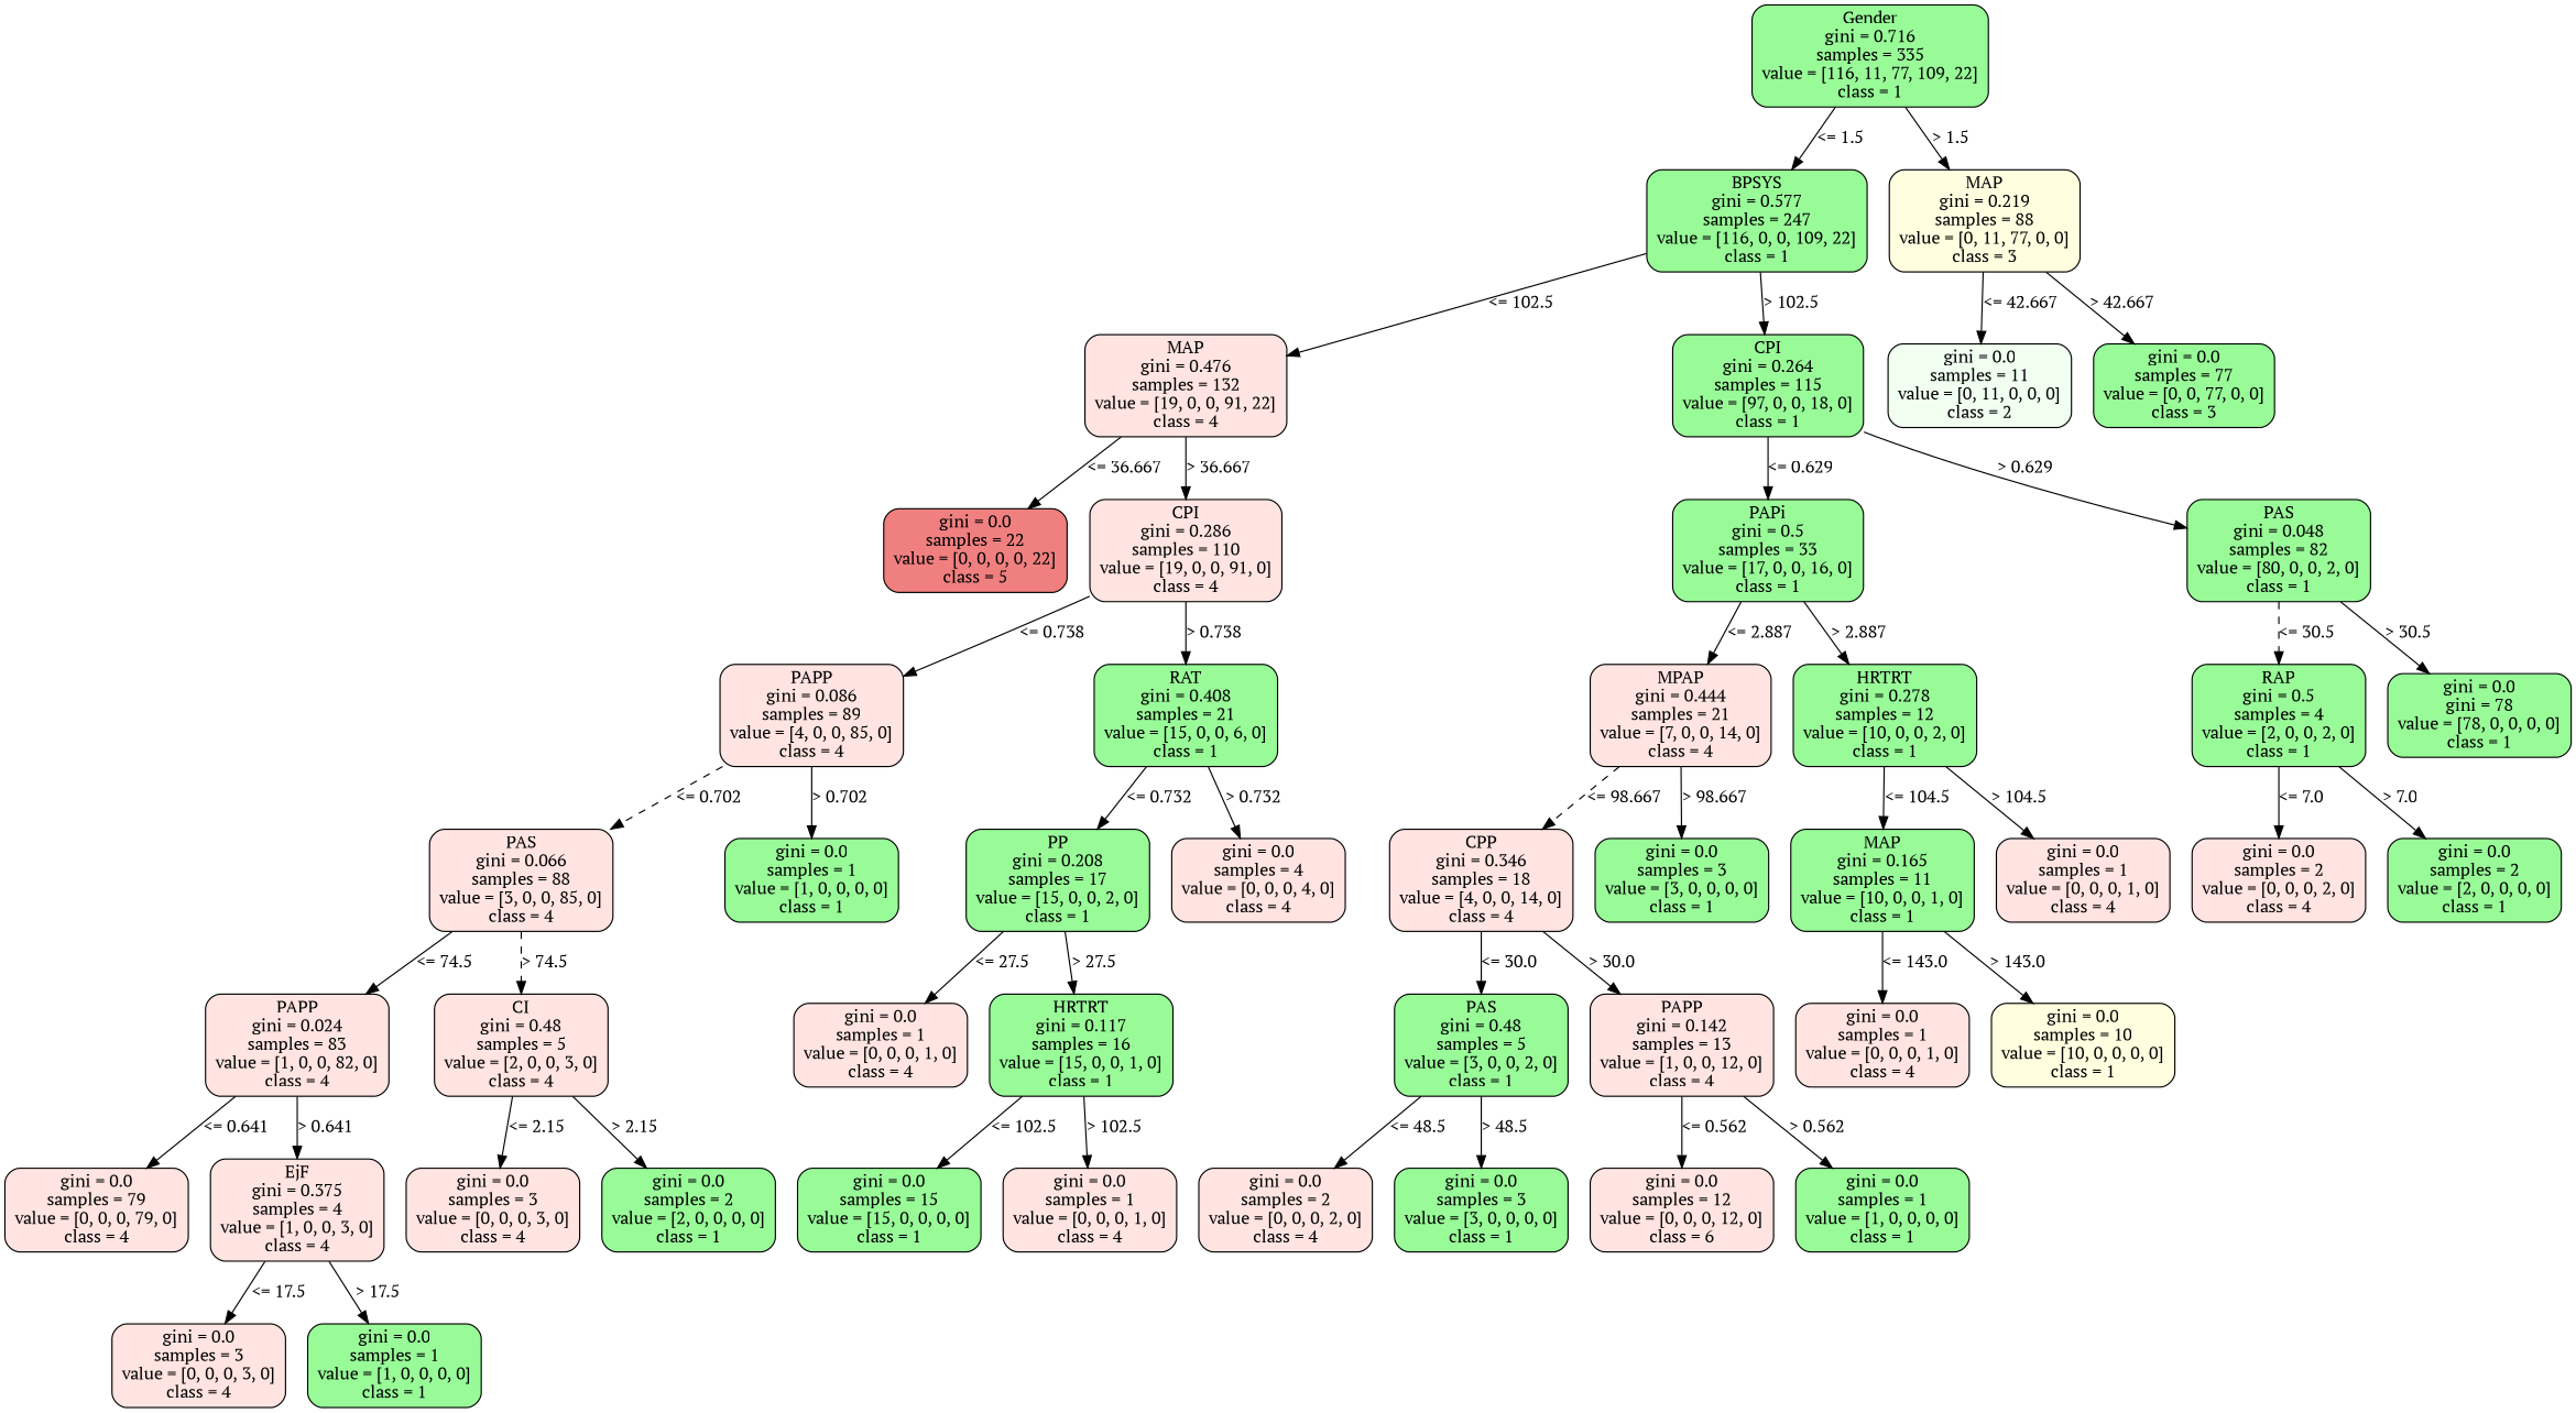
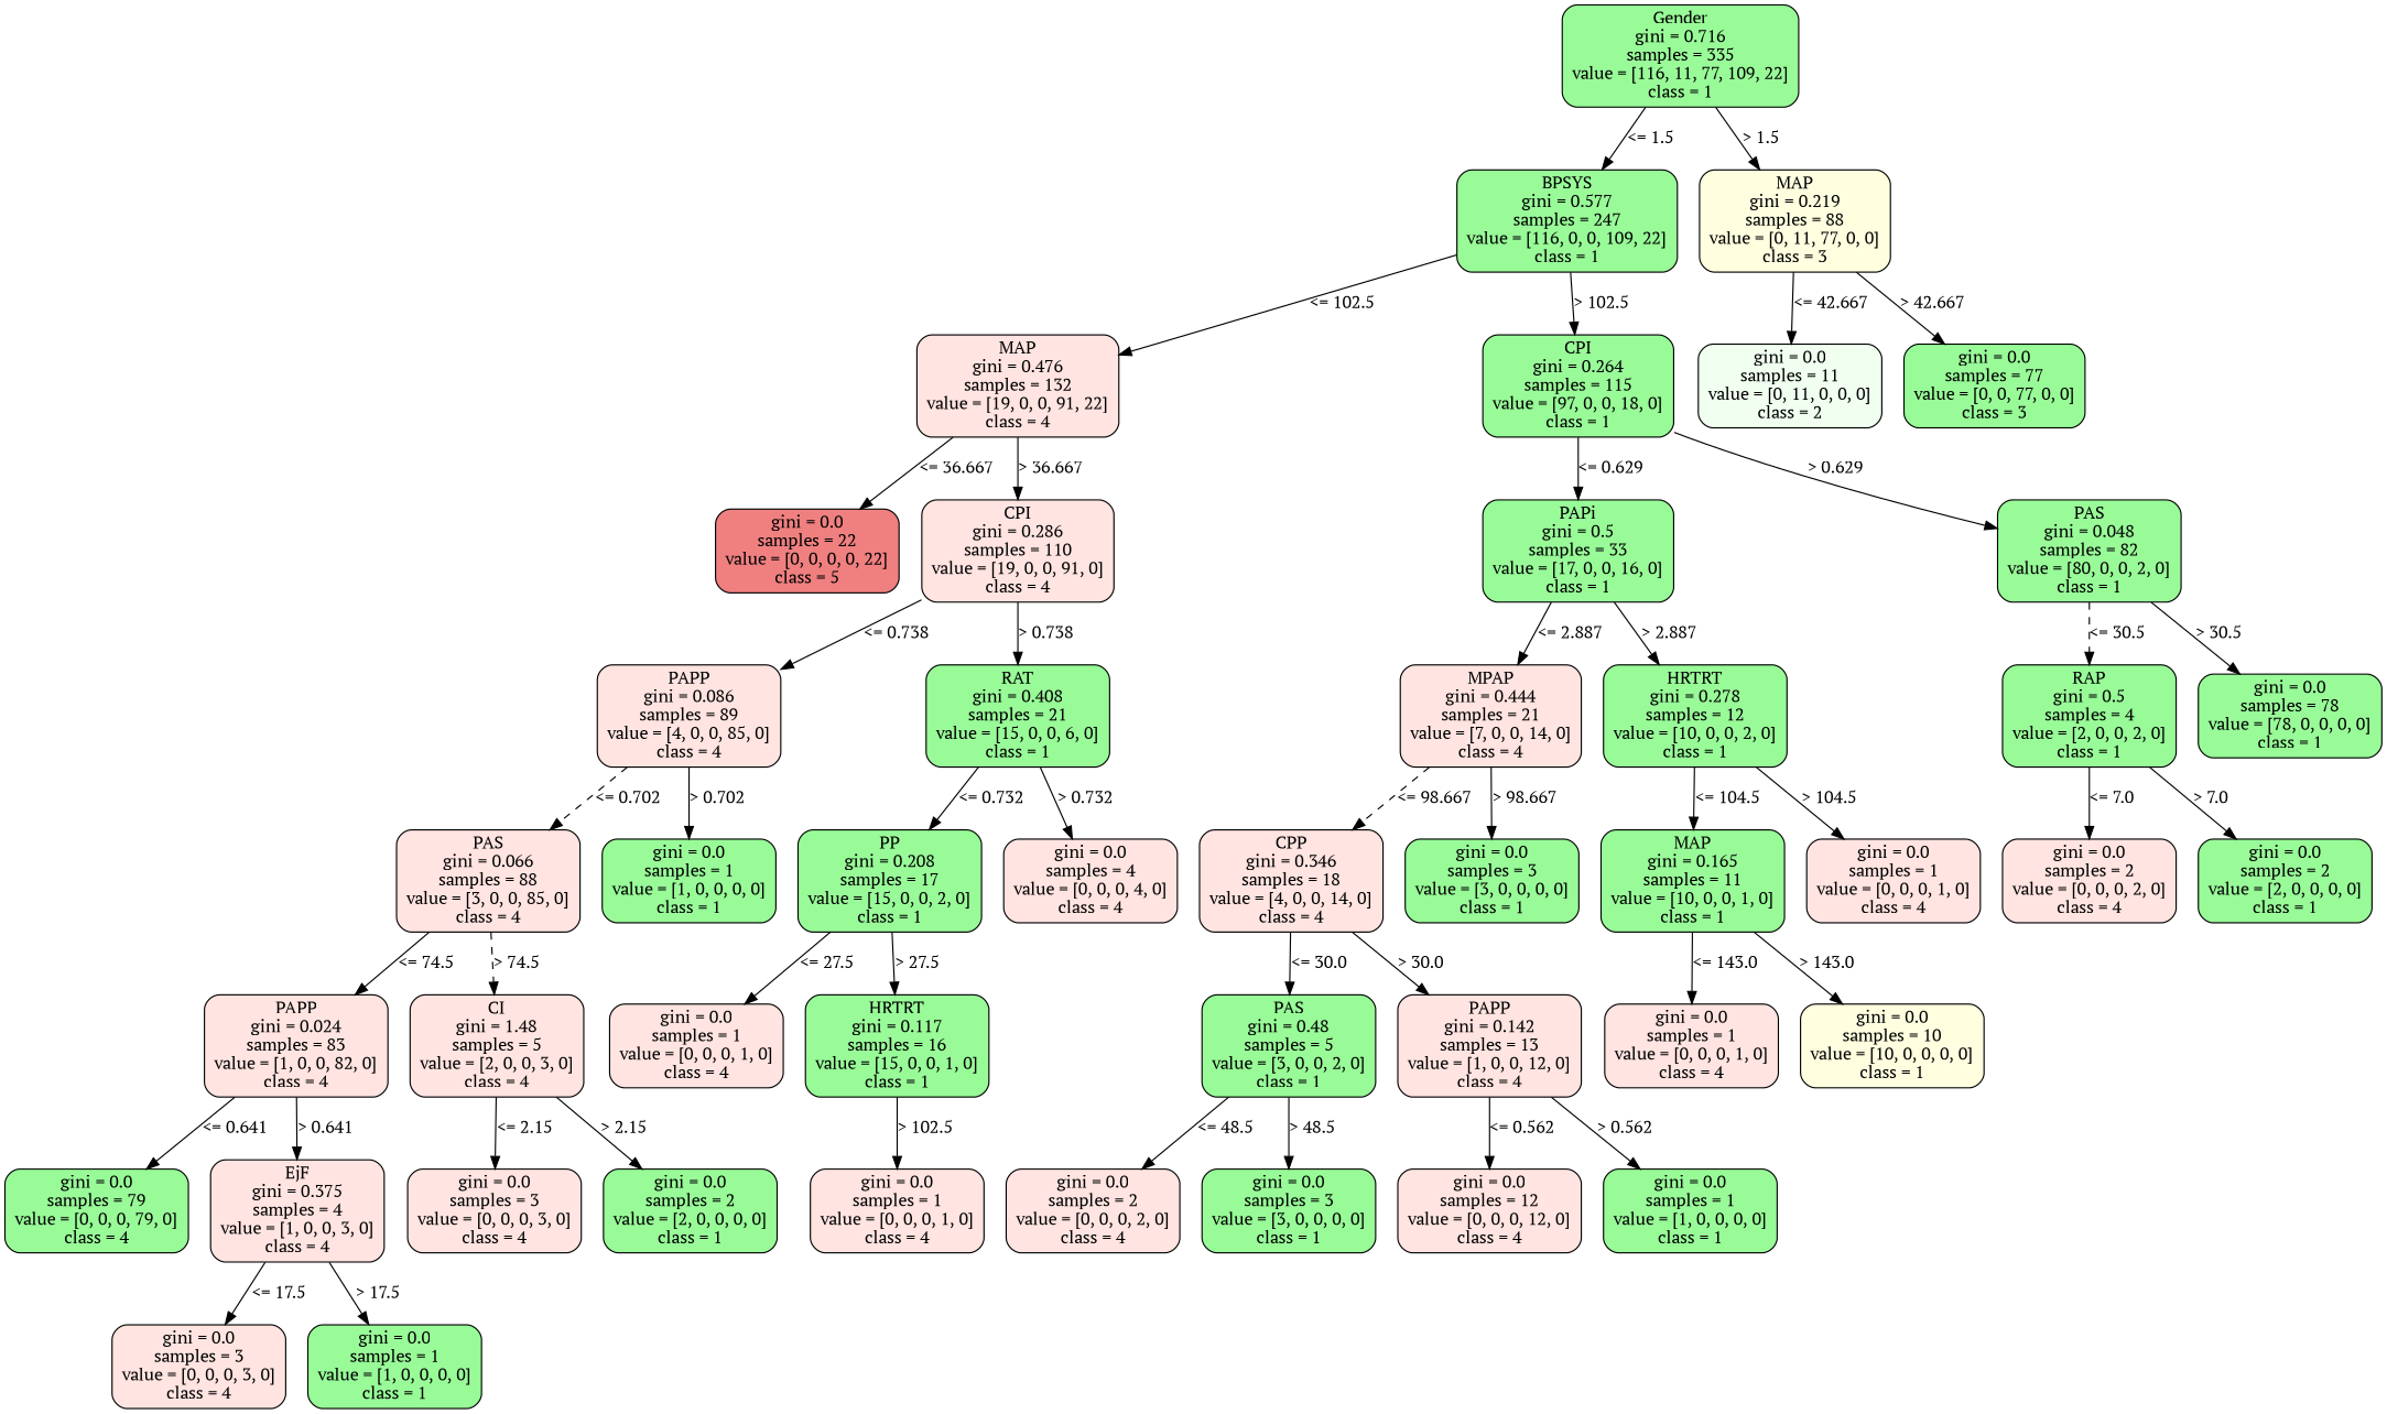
  strict digraph {
    fontname="PT Serif"
    node [color=black fillcolor=palegreen fontname="PT Serif" shape=box style="filled, rounded"]
    edge [fontname="PT Serif" op="<=" param=102.5 style=solid]
    n1 [height=1.1528 label="Gender\ngini = 0.716\nsamples = 335\nvalue = [116, 11, 77, 109, 22]\nclass = 1" width=2.6667]
    n2 [height=1.1528 label="BPSYS\ngini = 0.577\nsamples = 247\nvalue = [116, 0, 0, 109, 22]\nclass = 1" width=2.4583]
    n3 [fillcolor=lightyellow height=1.1528 label="MAP\ngini = 0.219\nsamples = 88\nvalue = [0, 11, 77, 0, 0]\nclass = 3" width=2.1528]
    n4 [fillcolor=mistyrose height=1.1528 label="MAP\ngini = 0.476\nsamples = 132\nvalue = [19, 0, 0, 91, 22]\nclass = 4" width=2.25]
    n5 [height=1.1528 label="CPI\ngini = 0.264\nsamples = 115\nvalue = [97, 0, 0, 18, 0]\nclass = 1" width=2.1528]
    n6 [fillcolor=honeydew height=0.94444 label="gini = 0.0\nsamples = 11\nvalue = [0, 11, 0, 0, 0]\nclass = 2" width=2.0417]
    n7 [height=0.94444 label="gini = 0.0\nsamples = 77\nvalue = [0, 0, 77, 0, 0]\nclass = 3" width=2.0417]
    n8 [fillcolor=lightcoral height=0.94444 label="gini = 0.0\nsamples = 22\nvalue = [0, 0, 0, 0, 22]\nclass = 5" width=2.0417]
    n9 [fillcolor=mistyrose height=1.1528 label="CPI\ngini = 0.286\nsamples = 110\nvalue = [19, 0, 0, 91, 0]\nclass = 4" width=2.1528]
    n10 [height=1.1528 label="PAPi\ngini = 0.5\nsamples = 33\nvalue = [17, 0, 0, 16, 0]\nclass = 1" width=2.1528]
    n11 [height=1.1528 label="PAS\ngini = 0.048\nsamples = 82\nvalue = [80, 0, 0, 2, 0]\nclass = 1" width=2.0417]
    n12 [fillcolor=mistyrose height=1.1528 label="PAPP\ngini = 0.086\nsamples = 89\nvalue = [4, 0, 0, 85, 0]\nclass = 4" width=2.0417]
    n13 [height=1.1528 label="RAT\ngini = 0.408\nsamples = 21\nvalue = [15, 0, 0, 6, 0]\nclass = 1" width=2.0417]
    n14 [fillcolor=mistyrose height=1.1528 label="MPAP\ngini = 0.444\nsamples = 21\nvalue = [7, 0, 0, 14, 0]\nclass = 4" width=2.0417]
    n15 [height=1.1528 label="HRTRT\ngini = 0.278\nsamples = 12\nvalue = [10, 0, 0, 2, 0]\nclass = 1" width=2.0417]
    n16 [height=1.1528 label="RAP\ngini = 0.5\nsamples = 4\nvalue = [2, 0, 0, 2, 0]\nclass = 1" width=1.9444]
-   n17 [height=0.94444 label="gini = 0.0\ngini = 78\nvalue = [78, 0, 0, 0, 0]\nclass = 1" width=2.0417]
+   n17 [height=0.94444 label="gini = 0.0\nsamples = 78\nvalue = [78, 0, 0, 0, 0]\nclass = 1" width=2.0417]
    n18 [fillcolor=mistyrose height=1.1528 label="PAS\ngini = 0.066\nsamples = 88\nvalue = [3, 0, 0, 85, 0]\nclass = 4" width=2.0417]
    n19 [height=0.94444 label="gini = 0.0\nsamples = 1\nvalue = [1, 0, 0, 0, 0]\nclass = 1" width=1.9444]
    n20 [height=1.1528 label="PP\ngini = 0.208\nsamples = 17\nvalue = [15, 0, 0, 2, 0]\nclass = 1" width=2.0417]
    n21 [fillcolor=mistyrose height=0.94444 label="gini = 0.0\nsamples = 4\nvalue = [0, 0, 0, 4, 0]\nclass = 4" width=1.9444]
    n22 [fillcolor=mistyrose height=1.1528 label="PAPP\ngini = 0.024\nsamples = 83\nvalue = [1, 0, 0, 82, 0]\nclass = 4" width=2.0417]
-   n23 [fillcolor=mistyrose height=1.1528 label="CI\ngini = 0.48\nsamples = 5\nvalue = [2, 0, 0, 3, 0]\nclass = 4" width=1.9444]
+   n23 [fillcolor=mistyrose height=1.1528 label="CI\ngini = 1.48\nsamples = 5\nvalue = [2, 0, 0, 3, 0]\nclass = 4" width=1.9444]
    n24 [fillcolor=mistyrose height=0.94444 label="gini = 0.0\nsamples = 1\nvalue = [0, 0, 0, 1, 0]\nclass = 4" width=1.9444]
    n25 [height=1.1528 label="HRTRT\ngini = 0.117\nsamples = 16\nvalue = [15, 0, 0, 1, 0]\nclass = 1" width=2.0417]
-   n26 [fillcolor=mistyrose height=0.94444 label="gini = 0.0\nsamples = 79\nvalue = [0, 0, 0, 79, 0]\nclass = 4" width=2.0417]
+   n26 [height=0.94444 label="gini = 0.0\nsamples = 79\nvalue = [0, 0, 0, 79, 0]\nclass = 4" width=2.0417]
    n27 [fillcolor=mistyrose height=1.1528 label="EjF\ngini = 0.375\nsamples = 4\nvalue = [1, 0, 0, 3, 0]\nclass = 4" width=1.9444]
    n28 [fillcolor=mistyrose height=0.94444 label="gini = 0.0\nsamples = 3\nvalue = [0, 0, 0, 3, 0]\nclass = 4" width=1.9444]
    n29 [height=0.94444 label="gini = 0.0\nsamples = 2\nvalue = [2, 0, 0, 0, 0]\nclass = 1" width=1.9444]
    n30 [fillcolor=mistyrose height=0.94444 label="gini = 0.0\nsamples = 3\nvalue = [0, 0, 0, 3, 0]\nclass = 4" width=1.9444]
    n31 [height=0.94444 label="gini = 0.0\nsamples = 1\nvalue = [1, 0, 0, 0, 0]\nclass = 1" width=1.9444]
-   n32 [height=0.94444 label="gini = 0.0\nsamples = 15\nvalue = [15, 0, 0, 0, 0]\nclass = 1" width=2.0417]
    n33 [fillcolor=mistyrose height=0.94444 label="gini = 0.0\nsamples = 1\nvalue = [0, 0, 0, 1, 0]\nclass = 4" width=1.9444]
    n34 [fillcolor=mistyrose height=1.1528 label="CPP\ngini = 0.346\nsamples = 18\nvalue = [4, 0, 0, 14, 0]\nclass = 4" width=2.0417]
    n35 [height=0.94444 label="gini = 0.0\nsamples = 3\nvalue = [3, 0, 0, 0, 0]\nclass = 1" width=1.9444]
    n36 [height=1.1528 label="MAP\ngini = 0.165\nsamples = 11\nvalue = [10, 0, 0, 1, 0]\nclass = 1" width=2.0417]
    n37 [fillcolor=mistyrose height=0.94444 label="gini = 0.0\nsamples = 1\nvalue = [0, 0, 0, 1, 0]\nclass = 4" width=1.9444]
    n38 [fillcolor=mistyrose height=0.94444 label="gini = 0.0\nsamples = 2\nvalue = [0, 0, 0, 2, 0]\nclass = 4" width=1.9444]
    n39 [height=0.94444 label="gini = 0.0\nsamples = 2\nvalue = [2, 0, 0, 0, 0]\nclass = 1" width=1.9444]
    n40 [height=1.1528 label="PAS\ngini = 0.48\nsamples = 5\nvalue = [3, 0, 0, 2, 0]\nclass = 1" width=1.9444]
    n41 [fillcolor=mistyrose height=1.1528 label="PAPP\ngini = 0.142\nsamples = 13\nvalue = [1, 0, 0, 12, 0]\nclass = 4" width=2.0417]
    n42 [fillcolor=mistyrose height=0.94444 label="gini = 0.0\nsamples = 1\nvalue = [0, 0, 0, 1, 0]\nclass = 4" width=1.9444]
    n43 [fillcolor=lightyellow height=0.94444 label="gini = 0.0\nsamples = 10\nvalue = [10, 0, 0, 0, 0]\nclass = 1" width=2.0417]
    n44 [fillcolor=mistyrose height=0.94444 label="gini = 0.0\nsamples = 2\nvalue = [0, 0, 0, 2, 0]\nclass = 4" width=1.9444]
    n45 [height=0.94444 label="gini = 0.0\nsamples = 3\nvalue = [3, 0, 0, 0, 0]\nclass = 1" width=1.9444]
-   n46 [fillcolor=mistyrose height=0.94444 label="gini = 0.0\nsamples = 12\nvalue = [0, 0, 0, 12, 0]\nclass = 6" width=2.0417]
+   n46 [fillcolor=mistyrose height=0.94444 label="gini = 0.0\nsamples = 12\nvalue = [0, 0, 0, 12, 0]\nclass = 4" width=2.0417]
    n47 [height=0.94444 label="gini = 0.0\nsamples = 1\nvalue = [1, 0, 0, 0, 0]\nclass = 1" width=1.9444]
    n1 -> n2 [label="<= 1.5" labelangle=45 labeldistance=2.5 param=1.5]
    n1 -> n3 [label="> 1.5" labelangle=-45 labeldistance=2.5 op=">" param=1.5]
    n2 -> n4 [label="<= 102.5"]
    n2 -> n5 [label="> 102.5" op=">"]
    n3 -> n6 [label="<= 42.667" param=42.667]
    n3 -> n7 [label="> 42.667" op=">" param=42.667]
    n4 -> n8 [label="<= 36.667" param=36.667]
    n4 -> n9 [label="> 36.667" op=">" param=36.667]
    n5 -> n10 [label="<= 0.629" param=0.629]
    n5 -> n11 [label="> 0.629" op=">" param=0.629]
    n9 -> n12 [label="<= 0.738" param=0.738]
    n9 -> n13 [label="> 0.738" op=">" param=0.738]
    n10 -> n14 [label="<= 2.887" param=2.887]
    n10 -> n15 [label="> 2.887" op=">" param=2.887]
    n11 -> n16 [label="<= 30.5" param=30.5 style=dashed]
    n11 -> n17 [label="> 30.5" op=">" param=30.5]
    n12 -> n18 [label="<= 0.702" param=0.702 style=dashed]
    n12 -> n19 [label="> 0.702" op=">" param=0.702]
    n13 -> n20 [label="<= 0.732" param=0.732]
    n13 -> n21 [label="> 0.732" op=">" param=0.732]
    n14 -> n34 [label="<= 98.667" param=98.667 style=dashed]
    n14 -> n35 [label="> 98.667" op=">" param=98.667]
    n15 -> n36 [label="<= 104.5" param=104.5]
    n15 -> n37 [label="> 104.5" op=">" param=104.5]
    n16 -> n38 [label="<= 7.0" param=7.0]
    n16 -> n39 [label="> 7.0" op=">" param=7.0]
    n18 -> n22 [label="<= 74.5" param=74.5]
    n18 -> n23 [label="> 74.5" op=">" param=74.5 style=dashed]
    n20 -> n24 [label="<= 27.5" param=27.5]
    n20 -> n25 [label="> 27.5" op=">" param=27.5]
    n22 -> n26 [label="<= 0.641" param=0.641]
    n22 -> n27 [label="> 0.641" op=">" param=0.641]
    n23 -> n28 [label="<= 2.15" param=2.15]
    n23 -> n29 [label="> 2.15" op=">" param=2.15]
-   n25 -> n32 [label="<= 102.5"]
    n25 -> n33 [label="> 102.5" op=">"]
    n27 -> n30 [label="<= 17.5" param=17.5]
    n27 -> n31 [label="> 17.5" op=">" param=17.5]
    n34 -> n40 [label="<= 30.0" param=30.0]
    n34 -> n41 [label="> 30.0" op=">" param=30.0]
    n36 -> n42 [label="<= 143.0" param=143.0]
    n36 -> n43 [label="> 143.0" op=">" param=143.0]
    n40 -> n44 [label="<= 48.5" param=48.5]
    n40 -> n45 [label="> 48.5" op=">" param=48.5]
    n41 -> n46 [label="<= 0.562" param=0.562]
    n41 -> n47 [label="> 0.562" op=">" param=0.562]
  }
